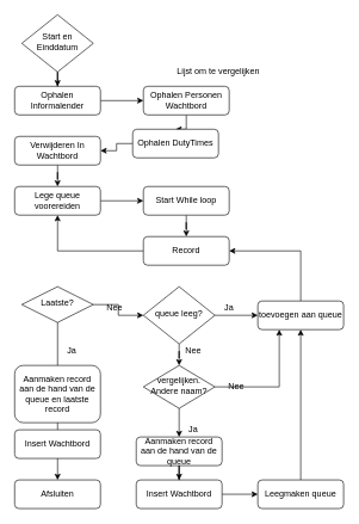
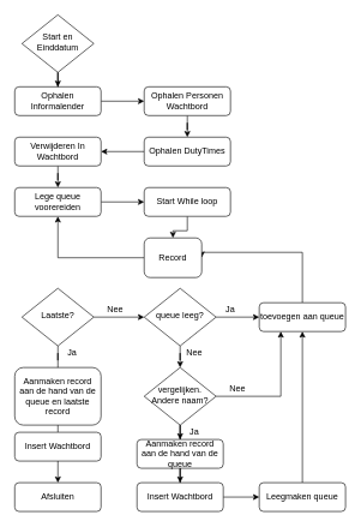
  <mxCell id="0" />
  <mxCell id="1" parent="0" />
  <mxCell id="2" value="" style="edgeStyle=orthogonalEdgeStyle;rounded=0;orthogonalLoop=1;jettySize=auto;html=1;" parent="1" source="3" target="10" edge="1"><mxGeometry relative="1" as="geometry" /></mxCell>
  <mxCell id="3" value="Ophalen Informalender" style="rounded=1;whiteSpace=wrap;html=1;fontSize=12;glass=0;strokeWidth=1;shadow=0;" parent="1" vertex="1"><mxGeometry x="20" y="120" width="120" height="40" as="geometry" /></mxCell>
  <mxCell id="4" value="" style="edgeStyle=orthogonalEdgeStyle;rounded=0;orthogonalLoop=1;jettySize=auto;html=1;" parent="1" source="6" target="18" edge="1"><mxGeometry relative="1" as="geometry" /></mxCell>
  <mxCell id="5" value="" style="edgeStyle=orthogonalEdgeStyle;rounded=0;orthogonalLoop=1;jettySize=auto;html=1;" parent="1" source="6" target="24" edge="1"><mxGeometry relative="1" as="geometry" /></mxCell>
  <mxCell id="6" value="queue leeg?" style="rhombus;whiteSpace=wrap;html=1;shadow=0;fontFamily=Helvetica;fontSize=12;align=center;strokeWidth=1;spacing=6;spacingTop=-4;" parent="1" vertex="1"><mxGeometry x="200" y="400" width="100" height="80" as="geometry" /></mxCell>
  <mxCell id="7" style="edgeStyle=orthogonalEdgeStyle;rounded=0;orthogonalLoop=1;jettySize=auto;html=1;" parent="1" source="8" target="33" edge="1"><mxGeometry relative="1" as="geometry" /></mxCell>
  <mxCell id="8" value="Start While loop" style="rounded=1;whiteSpace=wrap;html=1;fontSize=12;glass=0;strokeWidth=1;shadow=0;" parent="1" vertex="1"><mxGeometry x="200" y="260" width="120" height="40" as="geometry" /></mxCell>
  <mxCell id="9" value="" style="edgeStyle=orthogonalEdgeStyle;rounded=0;orthogonalLoop=1;jettySize=auto;html=1;" parent="1" source="10" target="12" edge="1"><mxGeometry relative="1" as="geometry" /></mxCell>
  <mxCell id="10" value="Ophalen Personen Wachtbord" style="rounded=1;whiteSpace=wrap;html=1;fontSize=12;glass=0;strokeWidth=1;shadow=0;" parent="1" vertex="1"><mxGeometry x="200" y="120" width="120" height="40" as="geometry" /></mxCell>
  <mxCell id="11" value="" style="edgeStyle=orthogonalEdgeStyle;rounded=0;orthogonalLoop=1;jettySize=auto;html=1;" parent="1" source="12" target="14" edge="1"><mxGeometry relative="1" as="geometry" /></mxCell>
- <mxCell id="12" value="Ophalen DutyTimes&lt;br&gt;" style="rounded=1;whiteSpace=wrap;html=1;fontSize=12;glass=0;strokeWidth=1;shadow=0;" parent="1" vertex="1"><mxGeometry x="185" y="180" width="120" height="40" as="geometry" /></mxCell>
+ <mxCell id="12" value="Ophalen DutyTimes&lt;br&gt;" style="rounded=1;whiteSpace=wrap;html=1;fontSize=12;glass=0;strokeWidth=1;shadow=0;" parent="1" vertex="1"><mxGeometry x="200" y="190" width="120" height="40" as="geometry" /></mxCell>
  <mxCell id="13" value="" style="edgeStyle=orthogonalEdgeStyle;rounded=0;orthogonalLoop=1;jettySize=auto;html=1;" parent="1" source="14" target="16" edge="1"><mxGeometry relative="1" as="geometry" /></mxCell>
  <mxCell id="14" value="Verwijderen In Wachtbord" style="rounded=1;whiteSpace=wrap;html=1;fontSize=12;glass=0;strokeWidth=1;shadow=0;" parent="1" vertex="1"><mxGeometry x="20" y="190" width="120" height="40" as="geometry" /></mxCell>
  <mxCell id="15" style="edgeStyle=orthogonalEdgeStyle;rounded=0;orthogonalLoop=1;jettySize=auto;html=1;entryX=0;entryY=0.5;entryDx=0;entryDy=0;" parent="1" source="16" target="8" edge="1"><mxGeometry relative="1" as="geometry" /></mxCell>
  <mxCell id="16" value="Lege queue voorereiden" style="rounded=1;whiteSpace=wrap;html=1;fontSize=12;glass=0;strokeWidth=1;shadow=0;" parent="1" vertex="1"><mxGeometry x="20" y="260" width="120" height="40" as="geometry" /></mxCell>
  <mxCell id="17" style="edgeStyle=orthogonalEdgeStyle;rounded=0;orthogonalLoop=1;jettySize=auto;html=1;entryX=1;entryY=0.5;entryDx=0;entryDy=0;" parent="1" source="18" target="33" edge="1"><mxGeometry relative="1" as="geometry"><Array as="points"><mxPoint x="420" y="350" /></Array></mxGeometry></mxCell>
  <mxCell id="18" value="toevoegen aan queue" style="rounded=1;whiteSpace=wrap;html=1;fontSize=12;glass=0;strokeWidth=1;shadow=0;" parent="1" vertex="1"><mxGeometry x="360" y="420" width="120" height="40" as="geometry" /></mxCell>
  <mxCell id="19" value="" style="edgeStyle=orthogonalEdgeStyle;rounded=0;orthogonalLoop=1;jettySize=auto;html=1;" parent="1" source="21" target="6" edge="1"><mxGeometry relative="1" as="geometry" /></mxCell>
  <mxCell id="20" value="" style="edgeStyle=orthogonalEdgeStyle;rounded=0;orthogonalLoop=1;jettySize=auto;html=1;" parent="1" source="34" target="31" edge="1"><mxGeometry relative="1" as="geometry" /></mxCell>
- <mxCell id="21" value="Laatste?" style="rhombus;whiteSpace=wrap;html=1;shadow=0;fontFamily=Helvetica;fontSize=12;align=center;strokeWidth=1;spacing=6;spacingTop=-4;" parent="1" vertex="1"><mxGeometry x="30" y="400" width="100" height="50" as="geometry" /></mxCell>
+ <mxCell id="21" value="Laatste?" style="rhombus;whiteSpace=wrap;html=1;shadow=0;fontFamily=Helvetica;fontSize=12;align=center;strokeWidth=1;spacing=6;spacingTop=-4;" parent="1" vertex="1"><mxGeometry x="30" y="400" width="100" height="80" as="geometry" /></mxCell>
  <mxCell id="22" value="" style="edgeStyle=orthogonalEdgeStyle;rounded=0;orthogonalLoop=1;jettySize=auto;html=1;" parent="1" source="24" target="30" edge="1"><mxGeometry relative="1" as="geometry" /></mxCell>
  <mxCell id="23" style="edgeStyle=orthogonalEdgeStyle;rounded=0;orthogonalLoop=1;jettySize=auto;html=1;entryX=0.25;entryY=1;entryDx=0;entryDy=0;endArrow=classic;endFill=1;" parent="1" source="24" target="18" edge="1"><mxGeometry relative="1" as="geometry" /></mxCell>
- <mxCell id="24" value="vergelijken. Andere naam?" style="rhombus;whiteSpace=wrap;html=1;shadow=0;fontFamily=Helvetica;fontSize=12;align=center;strokeWidth=1;spacing=6;spacingTop=-4;" parent="1" vertex="1"><mxGeometry x="200" y="510" width="100" height="60" as="geometry" /></mxCell>
+ <mxCell id="24" value="vergelijken. Andere naam?" style="rhombus;whiteSpace=wrap;html=1;shadow=0;fontFamily=Helvetica;fontSize=12;align=center;strokeWidth=1;spacing=6;spacingTop=-4;" parent="1" vertex="1"><mxGeometry x="200" y="510" width="100" height="80" as="geometry" /></mxCell>
  <mxCell id="25" value="" style="edgeStyle=orthogonalEdgeStyle;rounded=0;orthogonalLoop=1;jettySize=auto;html=1;" parent="1" source="26" target="28" edge="1"><mxGeometry relative="1" as="geometry" /></mxCell>
  <mxCell id="26" value="Insert Wachtbord" style="rounded=1;whiteSpace=wrap;html=1;fontSize=12;glass=0;strokeWidth=1;shadow=0;" parent="1" vertex="1"><mxGeometry x="190" y="670" width="120" height="40" as="geometry" /></mxCell>
  <mxCell id="27" style="edgeStyle=orthogonalEdgeStyle;rounded=0;orthogonalLoop=1;jettySize=auto;html=1;entryX=0.5;entryY=1;entryDx=0;entryDy=0;" parent="1" source="28" target="18" edge="1"><mxGeometry relative="1" as="geometry" /></mxCell>
  <mxCell id="28" value="Leegmaken queue" style="rounded=1;whiteSpace=wrap;html=1;fontSize=12;glass=0;strokeWidth=1;shadow=0;" parent="1" vertex="1"><mxGeometry x="360" y="670" width="120" height="40" as="geometry" /></mxCell>
  <mxCell id="29" value="" style="edgeStyle=orthogonalEdgeStyle;rounded=0;orthogonalLoop=1;jettySize=auto;html=1;" parent="1" source="30" target="26" edge="1"><mxGeometry relative="1" as="geometry" /></mxCell>
  <mxCell id="30" value="Aanmaken record aan de hand van de queue" style="rounded=1;whiteSpace=wrap;html=1;fontSize=12;glass=0;strokeWidth=1;shadow=0;" parent="1" vertex="1"><mxGeometry x="190" y="610" width="120" height="40" as="geometry" /></mxCell>
  <mxCell id="31" value="Afsluiten" style="rounded=1;whiteSpace=wrap;html=1;fontSize=12;glass=0;strokeWidth=1;shadow=0;" parent="1" vertex="1"><mxGeometry x="20" y="670" width="120" height="40" as="geometry" /></mxCell>
  <mxCell id="32" style="edgeStyle=orthogonalEdgeStyle;rounded=0;orthogonalLoop=1;jettySize=auto;html=1;" parent="1" source="33" target="16" edge="1"><mxGeometry relative="1" as="geometry" /></mxCell>
- <mxCell id="33" value="Record" style="rounded=1;whiteSpace=wrap;html=1;fontSize=12;glass=0;strokeWidth=1;shadow=0;" parent="1" vertex="1"><mxGeometry x="200" y="330" width="120" height="40" as="geometry" /></mxCell>
+ <mxCell id="33" value="Record" style="rounded=1;whiteSpace=wrap;html=1;fontSize=12;glass=0;strokeWidth=1;shadow=0;" parent="1" vertex="1"><mxGeometry x="200" y="330" width="80" height="55" as="geometry" /></mxCell>
  <mxCell id="34" value="Aanmaken record aan de hand van de queue en laatste record" style="rounded=1;whiteSpace=wrap;html=1;fontSize=12;glass=0;strokeWidth=1;shadow=0;" parent="1" vertex="1"><mxGeometry x="20" y="510" width="120" height="80" as="geometry" /></mxCell>
  <mxCell id="35" value="" style="edgeStyle=orthogonalEdgeStyle;rounded=0;orthogonalLoop=1;jettySize=auto;html=1;endArrow=none;endFill=0;" parent="1" source="21" target="34" edge="1"><mxGeometry relative="1" as="geometry"><mxPoint x="80" y="480" as="sourcePoint" /><mxPoint x="80" y="570" as="targetPoint" /></mxGeometry></mxCell>
  <mxCell id="36" value="Insert Wachtbord" style="rounded=1;whiteSpace=wrap;html=1;fontSize=12;glass=0;strokeWidth=1;shadow=0;" parent="1" vertex="1"><mxGeometry x="20" y="600" width="120" height="40" as="geometry" /></mxCell>
  <mxCell id="37" value="Ja" style="text;html=1;strokeColor=none;fillColor=none;align=center;verticalAlign=middle;whiteSpace=wrap;rounded=0;" parent="1" vertex="1"><mxGeometry x="300" y="420" width="40" height="20" as="geometry" /></mxCell>
  <mxCell id="38" value="Ja" style="text;html=1;strokeColor=none;fillColor=none;align=center;verticalAlign=middle;whiteSpace=wrap;rounded=0;" parent="1" vertex="1"><mxGeometry x="80" y="480" width="40" height="20" as="geometry" /></mxCell>
  <mxCell id="39" value="Ja" style="text;html=1;strokeColor=none;fillColor=none;align=center;verticalAlign=middle;whiteSpace=wrap;rounded=0;" parent="1" vertex="1"><mxGeometry x="250" y="590" width="40" height="20" as="geometry" /></mxCell>
  <mxCell id="40" value="Nee" style="text;html=1;strokeColor=none;fillColor=none;align=center;verticalAlign=middle;whiteSpace=wrap;rounded=0;" parent="1" vertex="1"><mxGeometry x="310" y="530" width="40" height="20" as="geometry" /></mxCell>
  <mxCell id="41" value="Nee" style="text;html=1;strokeColor=none;fillColor=none;align=center;verticalAlign=middle;whiteSpace=wrap;rounded=0;" parent="1" vertex="1"><mxGeometry x="140" y="420" width="40" height="20" as="geometry" /></mxCell>
  <mxCell id="42" value="Nee" style="text;html=1;strokeColor=none;fillColor=none;align=center;verticalAlign=middle;whiteSpace=wrap;rounded=0;" parent="1" vertex="1"><mxGeometry x="250" y="480" width="40" height="20" as="geometry" /></mxCell>
  <mxCell id="43" style="edgeStyle=orthogonalEdgeStyle;rounded=0;orthogonalLoop=1;jettySize=auto;html=1;exitX=0.5;exitY=1;exitDx=0;exitDy=0;endArrow=classic;endFill=1;" edge="1" parent="1" source="44" target="3"><mxGeometry relative="1" as="geometry" /></mxCell>
  <mxCell id="44" value="Start en Einddatum" style="rhombus;whiteSpace=wrap;html=1;shadow=0;fontFamily=Helvetica;fontSize=12;align=center;strokeWidth=1;spacing=6;spacingTop=-4;" vertex="1" parent="1"><mxGeometry x="30" y="20" width="100" height="80" as="geometry" /></mxCell>
- <mxCell id="45" value="Lijst om te vergelijken" style="text;html=1;strokeColor=none;fillColor=none;align=center;verticalAlign=middle;whiteSpace=wrap;rounded=0;" vertex="1" parent="1"><mxGeometry x="240" y="90" width="130" height="20" as="geometry" /></mxCell>
